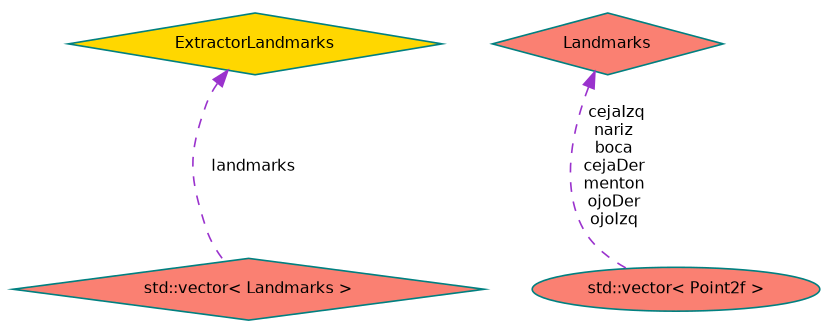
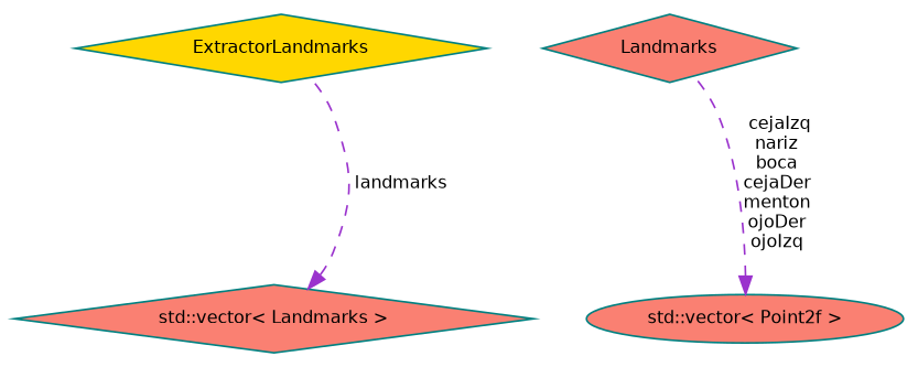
  digraph {
    node [color=teal fillcolor=salmon fontname=Helvetica fontsize=10 shape=diamond style=filled]
    edge [color=darkorchid3 dir=back fontname=Helvetica fontsize=10 labelfontname=Helvetica labelfontsize=10 style=dashed]
    n1 [fillcolor=gold fontcolor=black height=0.2 label=ExtractorLandmarks width=0.4]
    n2 [height=0.2 label="std::vector\< Landmarks \>" width=0.4]
    n3 [height=0.2 label=Landmarks width=0.4]
    n4 [height=0.2 label="std::vector\< Point2f \>" shape=ellipse width=0.4]
-   n1 -> n2 [label=" landmarks"]
-   n3 -> n4 [label=" cejaIzq\nnariz\nboca\ncejaDer\nmenton\nojoDer\nojoIzq"]
+   n2 -> n1 [label=" landmarks"]
+   n4 -> n3 [label=" cejaIzq\nnariz\nboca\ncejaDer\nmenton\nojoDer\nojoIzq"]
  }
